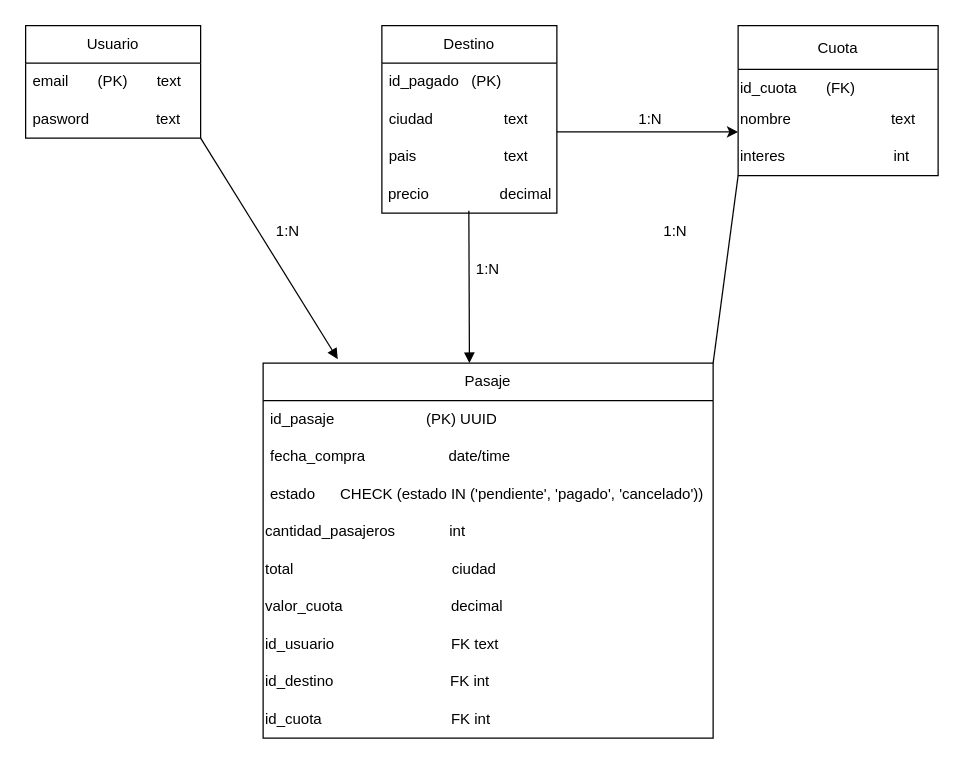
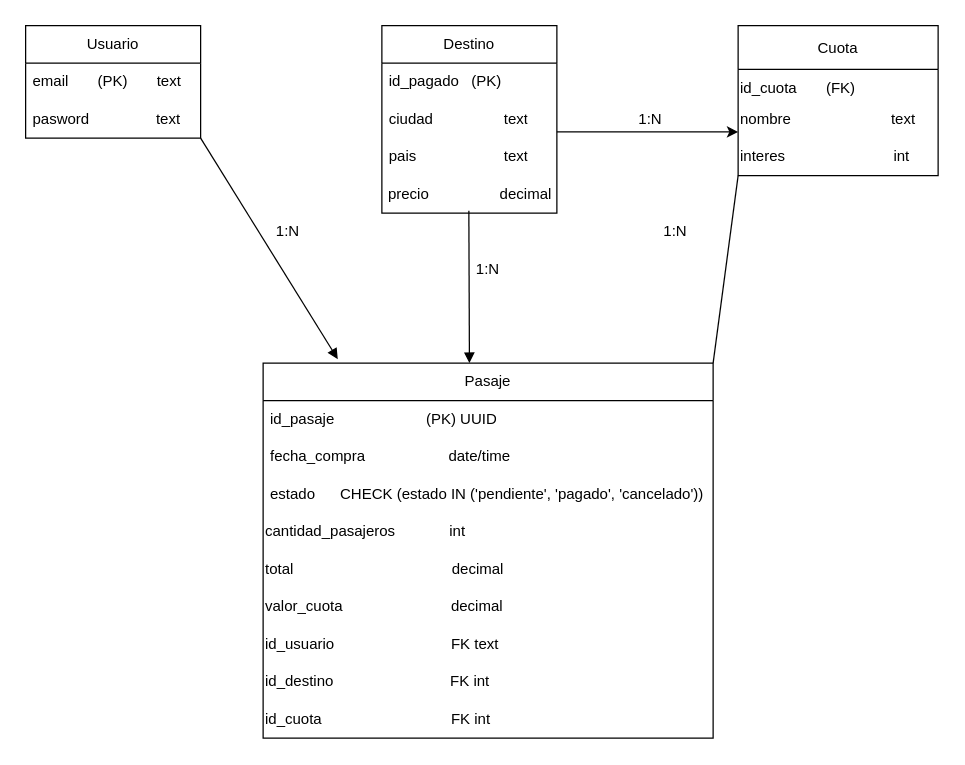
  <mxCell id="0" />
  <mxCell id="1" parent="0" />
  <mxCell id="2" value="Cuota" style="shape=swimlane;whiteSpace=wrap;startSize=35;" parent="1" vertex="1"><mxGeometry x="590" y="20" width="160" height="120" as="geometry" /></mxCell>
  <mxCell id="3" value="id_cuota&amp;nbsp; &amp;nbsp; &amp;nbsp; &amp;nbsp;(FK)&amp;nbsp;" style="text;html=1;align=left;verticalAlign=middle;whiteSpace=wrap;rounded=0;" vertex="1" parent="2"><mxGeometry y="35" width="160" height="30" as="geometry" /></mxCell>
  <mxCell id="4" value="nombre&amp;nbsp; &amp;nbsp; &amp;nbsp; &amp;nbsp; &amp;nbsp; &amp;nbsp; &amp;nbsp; &amp;nbsp; &amp;nbsp; &amp;nbsp; &amp;nbsp; &amp;nbsp; text" style="text;html=1;align=left;verticalAlign=middle;whiteSpace=wrap;rounded=0;" vertex="1" parent="2"><mxGeometry y="60" width="160" height="30" as="geometry" /></mxCell>
  <mxCell id="5" value="interes&amp;nbsp; &amp;nbsp; &amp;nbsp; &amp;nbsp; &amp;nbsp; &amp;nbsp; &amp;nbsp; &amp;nbsp; &amp;nbsp; &amp;nbsp; &amp;nbsp; &amp;nbsp; &amp;nbsp; int" style="text;html=1;align=left;verticalAlign=middle;whiteSpace=wrap;rounded=0;" vertex="1" parent="2"><mxGeometry y="90" width="160" height="30" as="geometry" /></mxCell>
  <mxCell id="6" style="endArrow=block;entryX=0;entryY=0;entryDx=0;entryDy=0;exitX=1.002;exitY=1.106;exitDx=0;exitDy=0;exitPerimeter=0;" parent="1" edge="1"><mxGeometry relative="1" as="geometry"><mxPoint x="160" y="110" as="sourcePoint" /><mxPoint x="269.72" y="286.82" as="targetPoint" /></mxGeometry></mxCell>
  <mxCell id="7" style="endArrow=block;exitX=0.461;exitY=0.939;exitDx=0;exitDy=0;exitPerimeter=0;" parent="1" edge="1"><mxGeometry relative="1" as="geometry"><mxPoint x="374.58" y="168.17" as="sourcePoint" /><mxPoint x="375.04" y="290" as="targetPoint" /></mxGeometry></mxCell>
  <mxCell id="8" style="endArrow=none;entryX=1;entryY=0;entryDx=0;entryDy=0;exitX=0;exitY=1;exitDx=0;exitDy=0;" parent="1" source="5" target="18" edge="1"><mxGeometry relative="1" as="geometry"><mxPoint x="456.97" y="290" as="targetPoint" /><Array as="points" /></mxGeometry></mxCell>
  <mxCell id="9" value="Usuario" style="swimlane;fontStyle=0;childLayout=stackLayout;horizontal=1;startSize=30;horizontalStack=0;resizeParent=1;resizeParentMax=0;resizeLast=0;collapsible=1;marginBottom=0;whiteSpace=wrap;html=1;" vertex="1" parent="1"><mxGeometry x="20" y="20" width="140" height="90" as="geometry" /></mxCell>
  <mxCell id="10" value="email&amp;nbsp; &amp;nbsp; &amp;nbsp; &amp;nbsp;(PK)&amp;nbsp; &amp;nbsp; &amp;nbsp; &amp;nbsp;text" style="text;strokeColor=none;fillColor=none;align=left;verticalAlign=middle;spacingLeft=4;spacingRight=4;overflow=hidden;points=[[0,0.5],[1,0.5]];portConstraint=eastwest;rotatable=0;whiteSpace=wrap;html=1;" vertex="1" parent="9"><mxGeometry y="30" width="140" height="30" as="geometry" /></mxCell>
  <mxCell id="11" value="pasword&amp;nbsp; &amp;nbsp; &amp;nbsp; &amp;nbsp; &amp;nbsp; &amp;nbsp; &amp;nbsp; &amp;nbsp; text" style="text;strokeColor=none;fillColor=none;align=left;verticalAlign=middle;spacingLeft=4;spacingRight=4;overflow=hidden;points=[[0,0.5],[1,0.5]];portConstraint=eastwest;rotatable=0;whiteSpace=wrap;html=1;" vertex="1" parent="9"><mxGeometry y="60" width="140" height="30" as="geometry" /></mxCell>
  <mxCell id="12" value="1:N" style="text;html=1;align=center;verticalAlign=middle;whiteSpace=wrap;rounded=0;" vertex="1" parent="1"><mxGeometry x="200" y="170" width="60" height="30" as="geometry" /></mxCell>
  <mxCell id="13" value="Destino" style="swimlane;fontStyle=0;childLayout=stackLayout;horizontal=1;startSize=30;horizontalStack=0;resizeParent=1;resizeParentMax=0;resizeLast=0;collapsible=1;marginBottom=0;whiteSpace=wrap;html=1;" vertex="1" parent="1"><mxGeometry x="305" y="20" width="140" height="150" as="geometry" /></mxCell>
  <mxCell id="14" value="id_pagado&amp;nbsp; &amp;nbsp;(PK)" style="text;strokeColor=none;fillColor=none;align=left;verticalAlign=middle;spacingLeft=4;spacingRight=4;overflow=hidden;points=[[0,0.5],[1,0.5]];portConstraint=eastwest;rotatable=0;whiteSpace=wrap;html=1;" vertex="1" parent="13"><mxGeometry y="30" width="140" height="30" as="geometry" /></mxCell>
  <mxCell id="15" value="ciudad&amp;nbsp; &amp;nbsp; &amp;nbsp; &amp;nbsp; &amp;nbsp; &amp;nbsp; &amp;nbsp; &amp;nbsp; &amp;nbsp;text" style="text;strokeColor=none;fillColor=none;align=left;verticalAlign=middle;spacingLeft=4;spacingRight=4;overflow=hidden;points=[[0,0.5],[1,0.5]];portConstraint=eastwest;rotatable=0;whiteSpace=wrap;html=1;" vertex="1" parent="13"><mxGeometry y="60" width="140" height="30" as="geometry" /></mxCell>
  <mxCell id="16" value="pais&amp;nbsp; &amp;nbsp; &amp;nbsp; &amp;nbsp; &amp;nbsp; &amp;nbsp; &amp;nbsp; &amp;nbsp; &amp;nbsp; &amp;nbsp; &amp;nbsp;text" style="text;strokeColor=none;fillColor=none;align=left;verticalAlign=middle;spacingLeft=4;spacingRight=4;overflow=hidden;points=[[0,0.5],[1,0.5]];portConstraint=eastwest;rotatable=0;whiteSpace=wrap;html=1;" vertex="1" parent="13"><mxGeometry y="90" width="140" height="30" as="geometry" /></mxCell>
  <mxCell id="17" value="&amp;nbsp;precio&amp;nbsp; &amp;nbsp; &amp;nbsp; &amp;nbsp; &amp;nbsp; &amp;nbsp; &amp;nbsp; &amp;nbsp; &amp;nbsp;decimal&amp;nbsp;" style="text;html=1;align=left;verticalAlign=middle;whiteSpace=wrap;rounded=0;" vertex="1" parent="13"><mxGeometry y="120" width="140" height="30" as="geometry" /></mxCell>
  <mxCell id="18" value="Pasaje" style="swimlane;fontStyle=0;childLayout=stackLayout;horizontal=1;startSize=30;horizontalStack=0;resizeParent=1;resizeParentMax=0;resizeLast=0;collapsible=1;marginBottom=0;whiteSpace=wrap;html=1;" vertex="1" parent="1"><mxGeometry x="210" y="290" width="360" height="300" as="geometry" /></mxCell>
  <mxCell id="19" value="id_pasaje&amp;nbsp; &amp;nbsp; &amp;nbsp; &amp;nbsp; &amp;nbsp; &amp;nbsp; &amp;nbsp; &amp;nbsp; &amp;nbsp; &amp;nbsp; &amp;nbsp; (PK) UUID" style="text;strokeColor=none;fillColor=none;align=left;verticalAlign=middle;spacingLeft=4;spacingRight=4;overflow=hidden;points=[[0,0.5],[1,0.5]];portConstraint=eastwest;rotatable=0;whiteSpace=wrap;html=1;" vertex="1" parent="18"><mxGeometry y="30" width="360" height="30" as="geometry" /></mxCell>
  <mxCell id="20" value="fecha_compra&amp;nbsp; &amp;nbsp; &amp;nbsp; &amp;nbsp; &amp;nbsp; &amp;nbsp; &amp;nbsp; &amp;nbsp; &amp;nbsp; &amp;nbsp; date/time" style="text;strokeColor=none;fillColor=none;align=left;verticalAlign=middle;spacingLeft=4;spacingRight=4;overflow=hidden;points=[[0,0.5],[1,0.5]];portConstraint=eastwest;rotatable=0;whiteSpace=wrap;html=1;" vertex="1" parent="18"><mxGeometry y="60" width="360" height="30" as="geometry" /></mxCell>
  <mxCell id="21" value="estado&amp;nbsp; &amp;nbsp; &amp;nbsp; CHECK (estado IN ('pendiente', 'pagado', 'cancelado'))" style="text;strokeColor=none;fillColor=none;align=left;verticalAlign=middle;spacingLeft=4;spacingRight=4;overflow=hidden;points=[[0,0.5],[1,0.5]];portConstraint=eastwest;rotatable=0;whiteSpace=wrap;html=1;" vertex="1" parent="18"><mxGeometry y="90" width="360" height="30" as="geometry" /></mxCell>
  <mxCell id="22" value="cantidad_pasajeros&amp;nbsp; &amp;nbsp; &amp;nbsp; &amp;nbsp; &amp;nbsp; &amp;nbsp; &amp;nbsp;int" style="text;html=1;align=left;verticalAlign=middle;whiteSpace=wrap;rounded=0;" vertex="1" parent="18"><mxGeometry y="120" width="360" height="30" as="geometry" /></mxCell>
- <mxCell id="23" value="total&amp;nbsp; &amp;nbsp; &amp;nbsp; &amp;nbsp; &amp;nbsp; &amp;nbsp; &amp;nbsp; &amp;nbsp; &amp;nbsp; &amp;nbsp; &amp;nbsp; &amp;nbsp; &amp;nbsp; &amp;nbsp; &amp;nbsp; &amp;nbsp; &amp;nbsp; &amp;nbsp; &amp;nbsp; ciudad" style="text;html=1;align=left;verticalAlign=middle;whiteSpace=wrap;rounded=0;" vertex="1" parent="18"><mxGeometry y="150" width="360" height="30" as="geometry" /></mxCell>
+ <mxCell id="23" value="total&amp;nbsp; &amp;nbsp; &amp;nbsp; &amp;nbsp; &amp;nbsp; &amp;nbsp; &amp;nbsp; &amp;nbsp; &amp;nbsp; &amp;nbsp; &amp;nbsp; &amp;nbsp; &amp;nbsp; &amp;nbsp; &amp;nbsp; &amp;nbsp; &amp;nbsp; &amp;nbsp; &amp;nbsp; decimal" style="text;html=1;align=left;verticalAlign=middle;whiteSpace=wrap;rounded=0;" vertex="1" parent="18"><mxGeometry y="150" width="360" height="30" as="geometry" /></mxCell>
  <mxCell id="24" value="valor_cuota&amp;nbsp; &amp;nbsp; &amp;nbsp; &amp;nbsp; &amp;nbsp; &amp;nbsp; &amp;nbsp; &amp;nbsp; &amp;nbsp; &amp;nbsp; &amp;nbsp; &amp;nbsp; &amp;nbsp; decimal" style="text;html=1;align=left;verticalAlign=middle;whiteSpace=wrap;rounded=0;" vertex="1" parent="18"><mxGeometry y="180" width="360" height="30" as="geometry" /></mxCell>
  <mxCell id="25" value="id_usuario&amp;nbsp; &amp;nbsp; &amp;nbsp; &amp;nbsp; &amp;nbsp; &amp;nbsp; &amp;nbsp; &amp;nbsp; &amp;nbsp; &amp;nbsp; &amp;nbsp; &amp;nbsp; &amp;nbsp; &amp;nbsp; FK text&amp;nbsp;" style="text;html=1;align=left;verticalAlign=middle;whiteSpace=wrap;rounded=0;" vertex="1" parent="18"><mxGeometry y="210" width="360" height="30" as="geometry" /></mxCell>
  <mxCell id="26" value="id_destino&amp;nbsp; &amp;nbsp; &amp;nbsp; &amp;nbsp; &amp;nbsp; &amp;nbsp; &amp;nbsp; &amp;nbsp; &amp;nbsp; &amp;nbsp; &amp;nbsp; &amp;nbsp; &amp;nbsp; &amp;nbsp; FK int" style="text;html=1;align=left;verticalAlign=middle;whiteSpace=wrap;rounded=0;" vertex="1" parent="18"><mxGeometry y="240" width="360" height="30" as="geometry" /></mxCell>
  <mxCell id="27" value="id_cuota&amp;nbsp; &amp;nbsp; &amp;nbsp; &amp;nbsp; &amp;nbsp; &amp;nbsp; &amp;nbsp; &amp;nbsp; &amp;nbsp; &amp;nbsp; &amp;nbsp; &amp;nbsp; &amp;nbsp; &amp;nbsp; &amp;nbsp; &amp;nbsp;FK int" style="text;html=1;align=left;verticalAlign=middle;whiteSpace=wrap;rounded=0;" vertex="1" parent="18"><mxGeometry y="270" width="360" height="30" as="geometry" /></mxCell>
  <mxCell id="28" value="1:N" style="text;html=1;align=center;verticalAlign=middle;whiteSpace=wrap;rounded=0;" vertex="1" parent="1"><mxGeometry x="510" y="170" width="60" height="30" as="geometry" /></mxCell>
  <mxCell id="29" value="1:N" style="text;html=1;align=center;verticalAlign=middle;whiteSpace=wrap;rounded=0;" vertex="1" parent="1"><mxGeometry x="360" y="200" width="60" height="30" as="geometry" /></mxCell>
  <mxCell id="30" value="" style="endArrow=classic;html=1;rounded=0;" edge="1" parent="1"><mxGeometry width="50" height="50" relative="1" as="geometry"><mxPoint x="445" y="105" as="sourcePoint" /><mxPoint x="590" y="105" as="targetPoint" /></mxGeometry></mxCell>
  <mxCell id="31" value="1:N" style="text;html=1;align=center;verticalAlign=middle;whiteSpace=wrap;rounded=0;" vertex="1" parent="1"><mxGeometry x="490" y="80" width="60" height="30" as="geometry" /></mxCell>
